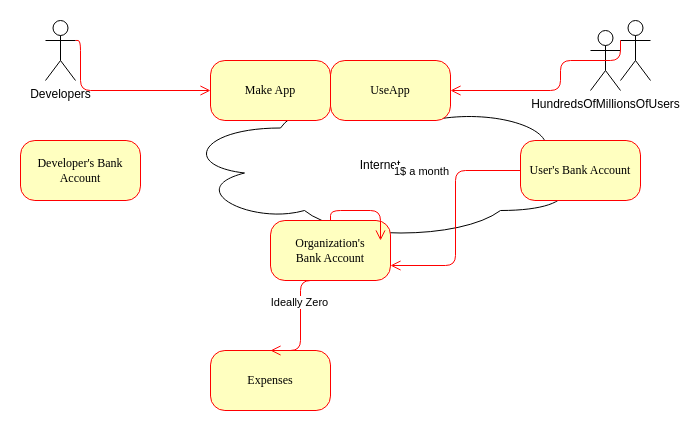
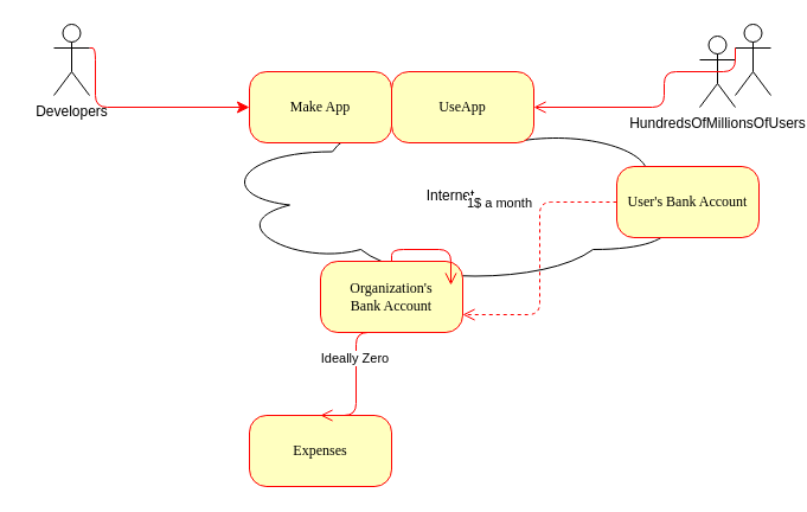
  <mxCell id="0" />
  <mxCell id="1" parent="0" />
  <mxCell id="2" value="Internet" style="ellipse;shape=cloud;whiteSpace=wrap;html=1;align=center;" vertex="1" parent="1"><mxGeometry x="180" y="90" width="400" height="150" as="geometry" /></mxCell>
  <mxCell id="3" value="Expenses" style="rounded=1;whiteSpace=wrap;html=1;arcSize=24;fillColor=#ffffc0;strokeColor=#ff0000;shadow=0;comic=0;labelBackgroundColor=none;fontFamily=Verdana;fontSize=12;fontColor=#000000;align=center;" parent="1" vertex="1"><mxGeometry x="210" y="350" width="120" height="60" as="geometry" /></mxCell>
  <mxCell id="4" value="Make App" style="rounded=1;whiteSpace=wrap;html=1;arcSize=24;fillColor=#ffffc0;strokeColor=#ff0000;shadow=0;comic=0;labelBackgroundColor=none;fontFamily=Verdana;fontSize=12;fontColor=#000000;align=center;" parent="1" vertex="1"><mxGeometry x="210" y="60" width="120" height="60" as="geometry" /></mxCell>
  <mxCell id="5" value="UseApp" style="rounded=1;whiteSpace=wrap;html=1;arcSize=24;fillColor=#ffffc0;strokeColor=#ff0000;shadow=0;comic=0;labelBackgroundColor=none;fontFamily=Verdana;fontSize=12;fontColor=#000000;align=center;" parent="1" vertex="1"><mxGeometry x="330" y="60" width="120" height="60" as="geometry" /></mxCell>
- <mxCell id="6" style="edgeStyle=elbowEdgeStyle;html=1;entryX=1;entryY=0.75;labelBackgroundColor=none;endArrow=open;endSize=8;strokeColor=#ff0000;fontFamily=Verdana;fontSize=12;align=left;" parent="1" source="15" target="8" edge="1"><mxGeometry relative="1" as="geometry" /></mxCell>
+ <mxCell id="6" style="edgeStyle=elbowEdgeStyle;html=1;entryX=1;entryY=0.75;labelBackgroundColor=none;endArrow=open;endSize=8;strokeColor=#ff0000;fontFamily=Verdana;fontSize=12;align=left;dashed=1;" parent="1" source="15" target="8" edge="1"><mxGeometry relative="1" as="geometry" /></mxCell>
  <mxCell id="7" value="1$ a month" style="edgeLabel;html=1;align=center;verticalAlign=middle;resizable=0;points=[];" parent="6" vertex="1" connectable="0"><mxGeometry x="-0.148" y="-2" relative="1" as="geometry"><mxPoint x="-33" y="-31" as="offset" /></mxGeometry></mxCell>
  <mxCell id="8" value="Organization's&lt;br&gt;Bank Account" style="rounded=1;whiteSpace=wrap;html=1;arcSize=24;fillColor=#ffffc0;strokeColor=#ff0000;shadow=0;comic=0;labelBackgroundColor=none;fontFamily=Verdana;fontSize=12;fontColor=#000000;align=center;" parent="1" vertex="1"><mxGeometry x="270" y="220" width="120" height="60" as="geometry" /></mxCell>
- <mxCell id="9" style="edgeStyle=orthogonalEdgeStyle;html=1;labelBackgroundColor=none;endArrow=open;endSize=8;strokeColor=#ff0000;fontFamily=Verdana;fontSize=12;align=left;exitX=1;exitY=0.333;exitDx=0;exitDy=0;exitPerimeter=0;entryX=0;entryY=0.5;entryDx=0;entryDy=0;entryPerimeter=0;" parent="1" source="13" target="4" edge="1"><mxGeometry relative="1" as="geometry"><mxPoint x="130" y="90" as="sourcePoint" /><mxPoint x="160" y="140" as="targetPoint" /><Array as="points"><mxPoint x="80" y="90" /></Array></mxGeometry></mxCell>
+ <mxCell id="9" style="edgeStyle=orthogonalEdgeStyle;html=1;labelBackgroundColor=none;endArrow=classic;endSize=8;strokeColor=#ff0000;fontFamily=Verdana;fontSize=12;align=left;exitX=1;exitY=0.333;exitDx=0;exitDy=0;exitPerimeter=0;entryX=0;entryY=0.5;entryDx=0;entryDy=0;entryPerimeter=0;" parent="1" source="13" target="4" edge="1"><mxGeometry relative="1" as="geometry"><mxPoint x="130" y="90" as="sourcePoint" /><mxPoint x="160" y="140" as="targetPoint" /><Array as="points"><mxPoint x="80" y="90" /></Array></mxGeometry></mxCell>
  <mxCell id="10" style="edgeStyle=orthogonalEdgeStyle;html=1;exitX=0.5;exitY=0;labelBackgroundColor=none;endArrow=open;endSize=8;strokeColor=#ff0000;fontFamily=Verdana;fontSize=12;align=left;" parent="1" source="8" target="2" edge="1"><mxGeometry relative="1" as="geometry" /></mxCell>
  <mxCell id="11" style="edgeStyle=elbowEdgeStyle;html=1;labelBackgroundColor=none;endArrow=open;endSize=8;strokeColor=#ff0000;fontFamily=Verdana;fontSize=12;align=left;exitX=0.5;exitY=1;exitDx=0;exitDy=0;" parent="1" source="8" edge="1"><mxGeometry relative="1" as="geometry"><mxPoint x="310" y="445" as="sourcePoint" /><mxPoint x="270" y="350" as="targetPoint" /><Array as="points" /></mxGeometry></mxCell>
  <mxCell id="12" value="Ideally Zero" style="edgeLabel;html=1;align=center;verticalAlign=middle;resizable=0;points=[];" parent="11" vertex="1" connectable="0"><mxGeometry x="-0.218" y="-2" relative="1" as="geometry"><mxPoint as="offset" /></mxGeometry></mxCell>
  <mxCell id="13" value="Developers" style="shape=umlActor;verticalLabelPosition=bottom;verticalAlign=top;html=1;" parent="1" vertex="1"><mxGeometry x="45" y="20" width="30" height="60" as="geometry" /></mxCell>
- <mxCell id="14" value="Developer's Bank Account" style="rounded=1;whiteSpace=wrap;html=1;arcSize=24;fillColor=#ffffc0;strokeColor=#ff0000;shadow=0;comic=0;labelBackgroundColor=none;fontFamily=Verdana;fontSize=12;fontColor=#000000;align=center;" parent="1" vertex="1"><mxGeometry x="20" y="140" width="120" height="60" as="geometry" /></mxCell>
  <mxCell id="15" value="User's Bank Account" style="rounded=1;whiteSpace=wrap;html=1;arcSize=24;fillColor=#ffffc0;strokeColor=#ff0000;shadow=0;comic=0;labelBackgroundColor=none;fontFamily=Verdana;fontSize=12;fontColor=#000000;align=center;" parent="1" vertex="1"><mxGeometry x="520" y="140" width="120" height="60" as="geometry" /></mxCell>
  <mxCell id="16" value="" style="group" parent="1" vertex="1" connectable="0"><mxGeometry x="610" y="20" width="40" height="70" as="geometry" /></mxCell>
  <mxCell id="17" value="HundredsOfMillionsOfUsers" style="shape=umlActor;verticalLabelPosition=bottom;verticalAlign=top;html=1;" parent="16" vertex="1"><mxGeometry x="-20" y="10" width="30" height="60" as="geometry" /></mxCell>
  <mxCell id="18" value="" style="shape=umlActor;verticalLabelPosition=bottom;verticalAlign=top;html=1;" parent="16" vertex="1"><mxGeometry x="10" width="30" height="60" as="geometry" /></mxCell>
  <mxCell id="19" style="edgeStyle=orthogonalEdgeStyle;html=1;labelBackgroundColor=none;endArrow=open;endSize=8;strokeColor=#ff0000;fontFamily=Verdana;fontSize=12;align=left;exitX=0;exitY=0.333;exitDx=0;exitDy=0;exitPerimeter=0;entryX=1;entryY=0.5;entryDx=0;entryDy=0;" parent="1" source="18" target="5" edge="1"><mxGeometry relative="1" as="geometry"><mxPoint x="90" y="70" as="sourcePoint" /><mxPoint x="220" y="100" as="targetPoint" /><Array as="points"><mxPoint x="560" y="60" /><mxPoint x="560" y="90" /></Array></mxGeometry></mxCell>
